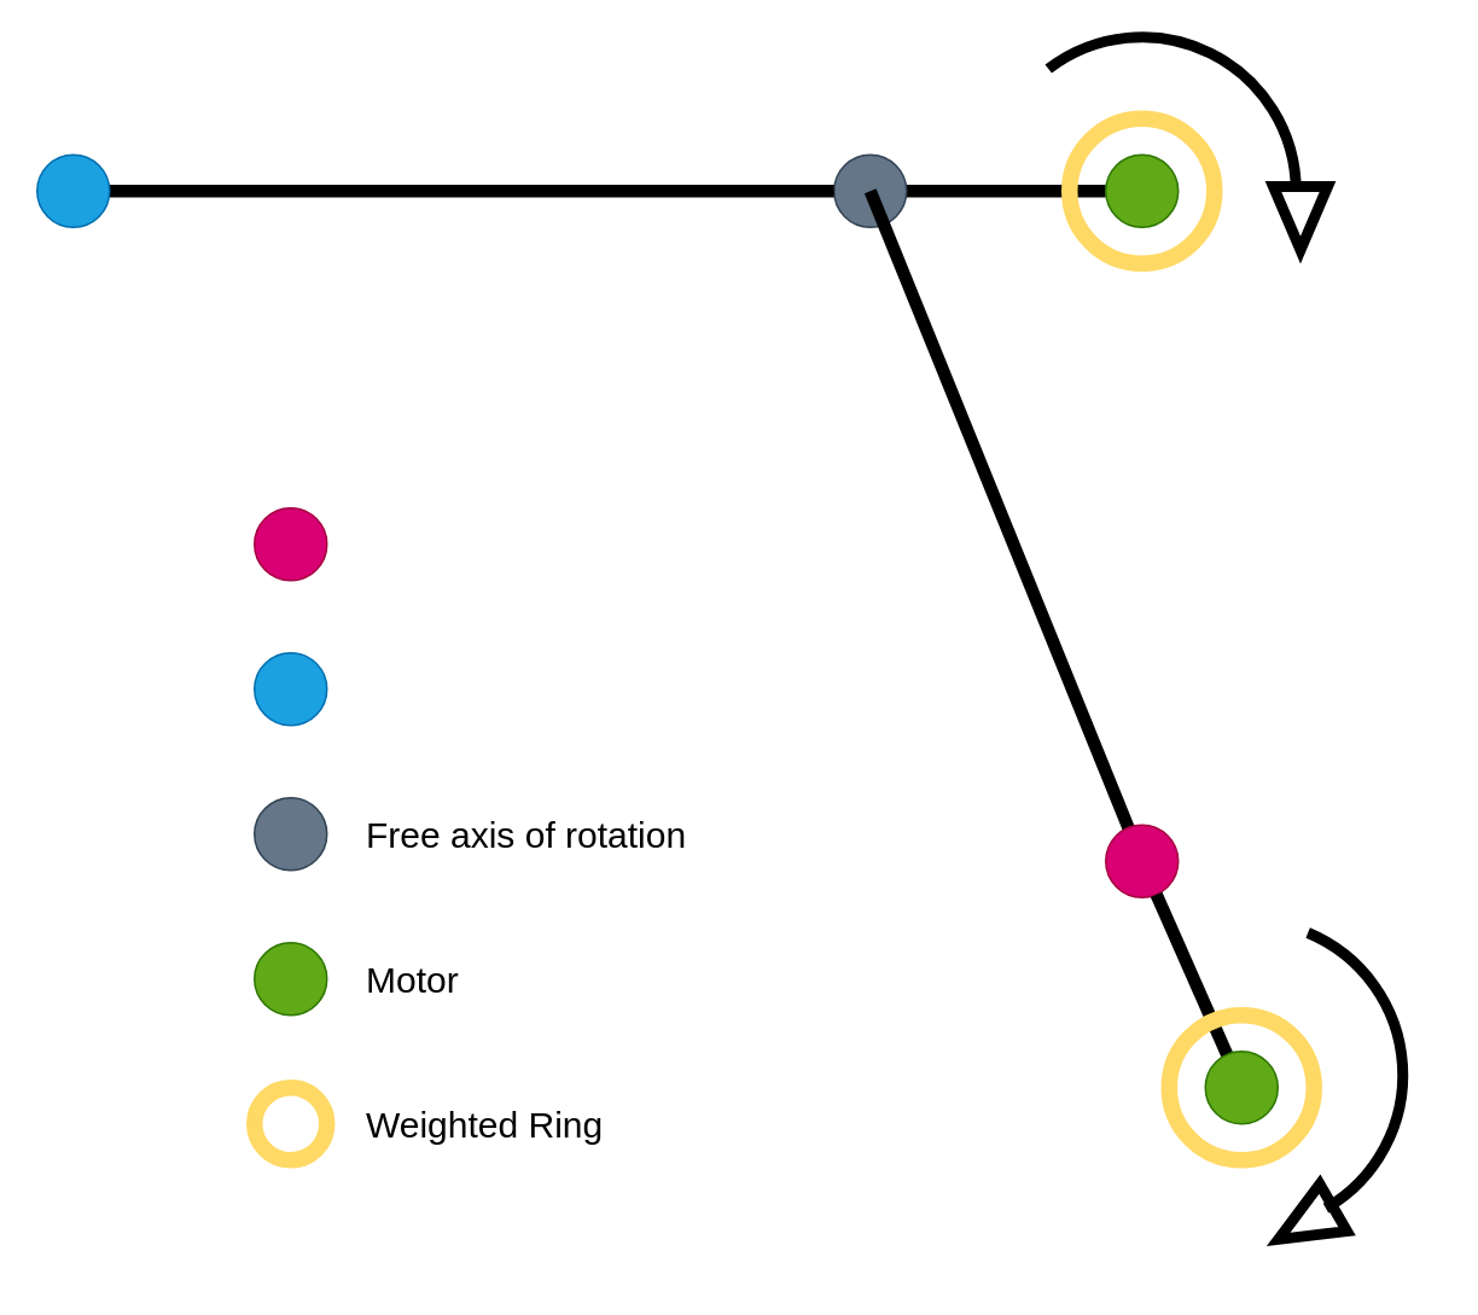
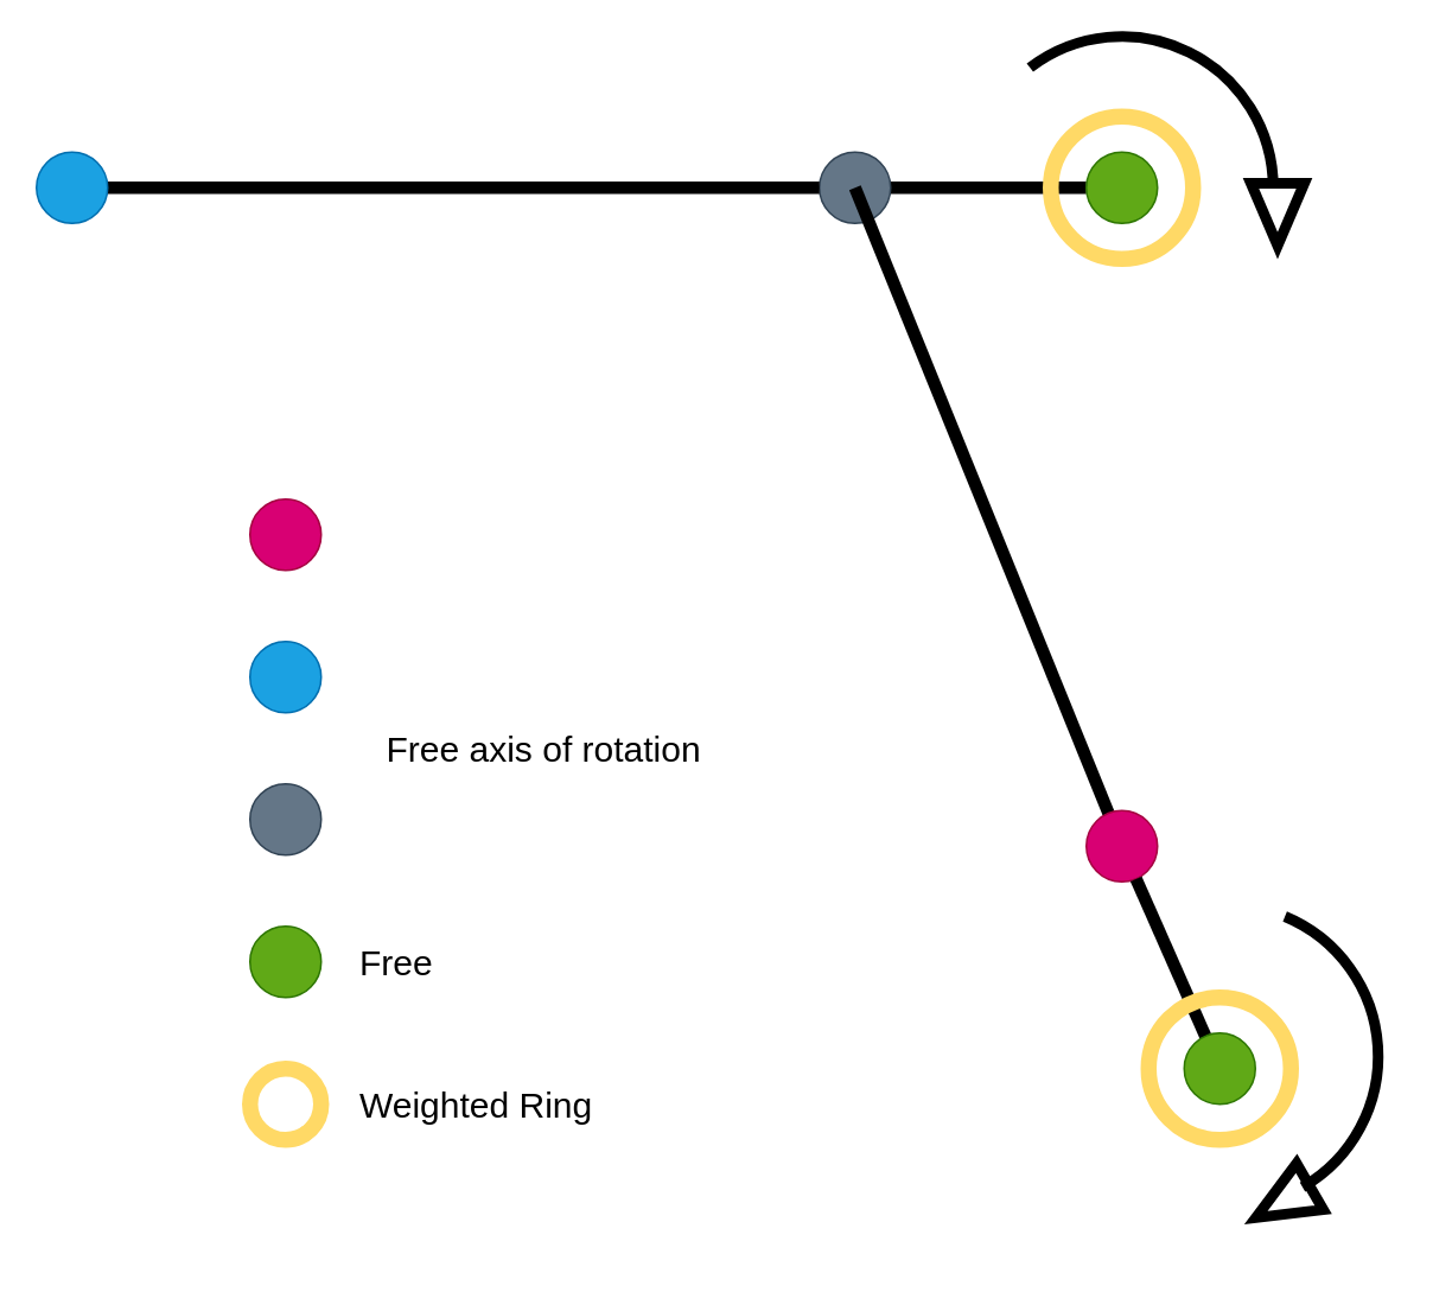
  <mxCell id="0" />
  <mxCell id="1" parent="0" />
  <mxCell id="2" value="" style="endArrow=none;html=1;rounded=0;fontSize=20;strokeColor=#000000;strokeWidth=7;startArrow=none;" edge="1" parent="1" source="15" target="10"><mxGeometry width="50" height="50" relative="1" as="geometry"><mxPoint x="320" y="105" as="sourcePoint" /><mxPoint x="690" y="145" as="targetPoint" /></mxGeometry></mxCell>
  <mxCell id="3" value="" style="ellipse;whiteSpace=wrap;html=1;aspect=fixed;fontSize=20;strokeColor=#FFD966;strokeWidth=9;fillColor=none;" vertex="1" parent="1"><mxGeometry x="590" y="65" width="80" height="80" as="geometry" /></mxCell>
  <mxCell id="4" value="" style="ellipse;whiteSpace=wrap;html=1;fillColor=#d80073;strokeColor=#A50040;fontColor=#ffffff;" parent="1" vertex="1"><mxGeometry x="140" y="280" width="40" height="40" as="geometry" /></mxCell>
  <mxCell id="5" value="" style="ellipse;whiteSpace=wrap;html=1;fillColor=#647687;strokeColor=#314354;fontColor=#ffffff;rotation=90;" parent="1" vertex="1"><mxGeometry x="140" y="440.001" width="40" height="40" as="geometry" /></mxCell>
  <mxCell id="6" value="" style="ellipse;whiteSpace=wrap;html=1;fillColor=#1ba1e2;strokeColor=#006EAF;fontColor=#ffffff;" parent="1" vertex="1"><mxGeometry x="140" y="360" width="40" height="40" as="geometry" /></mxCell>
  <mxCell id="7" value="" style="ellipse;whiteSpace=wrap;html=1;fillColor=#60a917;strokeColor=#2D7600;fontColor=#ffffff;" parent="1" vertex="1"><mxGeometry x="140" y="520" width="40" height="40" as="geometry" /></mxCell>
- <mxCell id="8" value="&lt;font style=&quot;font-size: 20px&quot;&gt;Motor&lt;br&gt;&lt;/font&gt;" style="text;html=1;strokeColor=none;fillColor=none;align=left;verticalAlign=middle;whiteSpace=wrap;rounded=0;" parent="1" vertex="1"><mxGeometry x="200" y="520" width="220" height="40" as="geometry" /></mxCell>
- <mxCell id="9" value="&lt;font style=&quot;font-size: 20px&quot;&gt;Free axis of rotation&lt;br&gt;&lt;/font&gt;" style="text;html=1;strokeColor=none;fillColor=none;align=left;verticalAlign=middle;whiteSpace=wrap;rounded=0;" parent="1" vertex="1"><mxGeometry x="200" y="440" width="220" height="40" as="geometry" /></mxCell>
+ <mxCell id="8" value="&lt;font style=&quot;font-size: 20px&quot;&gt;Free&lt;br&gt;&lt;/font&gt;" style="text;html=1;strokeColor=none;fillColor=none;align=left;verticalAlign=middle;whiteSpace=wrap;rounded=0;" parent="1" vertex="1"><mxGeometry x="200" y="520" width="220" height="40" as="geometry" /></mxCell>
+ <mxCell id="9" value="&lt;font style=&quot;font-size: 20px&quot;&gt;Free axis of rotation&lt;br&gt;&lt;/font&gt;" style="text;html=1;strokeColor=none;fillColor=none;align=left;verticalAlign=middle;whiteSpace=wrap;rounded=0;" parent="1" vertex="1"><mxGeometry x="215" y="400" width="220" height="40" as="geometry" /></mxCell>
  <mxCell id="10" value="" style="ellipse;whiteSpace=wrap;html=1;fillColor=#60a917;strokeColor=#2D7600;fontColor=#ffffff;" parent="1" vertex="1"><mxGeometry x="610" y="85" width="40" height="40" as="geometry" /></mxCell>
  <mxCell id="11" value="" style="ellipse;whiteSpace=wrap;html=1;aspect=fixed;fontSize=20;strokeColor=#FFD966;strokeWidth=9;fillColor=none;" vertex="1" parent="1"><mxGeometry x="140" y="600" width="40" height="40" as="geometry" /></mxCell>
  <mxCell id="12" value="&lt;font style=&quot;font-size: 20px&quot;&gt;Weighted Ring&lt;br&gt;&lt;/font&gt;" style="text;html=1;strokeColor=none;fillColor=none;align=left;verticalAlign=middle;whiteSpace=wrap;rounded=0;" vertex="1" parent="1"><mxGeometry x="200" y="600" width="220" height="40" as="geometry" /></mxCell>
  <mxCell id="13" value="" style="verticalLabelPosition=bottom;verticalAlign=top;html=1;shape=mxgraph.basic.arc;startAngle=0.896;endAngle=0.25;fontSize=20;strokeColor=#000000;strokeWidth=6;fillColor=none;" vertex="1" parent="1"><mxGeometry x="545" y="20" width="170" height="170" as="geometry" /></mxCell>
  <mxCell id="14" value="" style="triangle;whiteSpace=wrap;html=1;fontSize=20;strokeColor=#000000;strokeWidth=6;fillColor=none;rotation=90;" vertex="1" parent="1"><mxGeometry x="700" y="105" width="35" height="30" as="geometry" /></mxCell>
  <mxCell id="15" value="" style="ellipse;whiteSpace=wrap;html=1;fillColor=#647687;strokeColor=#314354;fontColor=#ffffff;rotation=90;" vertex="1" parent="1"><mxGeometry x="460" y="85.001" width="40" height="40" as="geometry" /></mxCell>
  <mxCell id="16" value="" style="endArrow=none;html=1;rounded=0;fontSize=20;strokeColor=#000000;strokeWidth=7;" edge="1" parent="1" source="17" target="15"><mxGeometry width="50" height="50" relative="1" as="geometry"><mxPoint x="70" y="105" as="sourcePoint" /><mxPoint x="610" y="105" as="targetPoint" /></mxGeometry></mxCell>
  <mxCell id="17" value="" style="ellipse;whiteSpace=wrap;html=1;fillColor=#1ba1e2;strokeColor=#006EAF;fontColor=#ffffff;" vertex="1" parent="1"><mxGeometry x="20" y="85" width="40" height="40" as="geometry" /></mxCell>
  <mxCell id="18" value="" style="endArrow=none;html=1;rounded=0;fontSize=20;strokeColor=#000000;strokeWidth=7;startArrow=none;" edge="1" parent="1" source="19"><mxGeometry width="50" height="50" relative="1" as="geometry"><mxPoint x="570" y="335" as="sourcePoint" /><mxPoint x="480" y="105" as="targetPoint" /></mxGeometry></mxCell>
  <mxCell id="19" value="" style="ellipse;whiteSpace=wrap;html=1;fillColor=#d80073;strokeColor=#A50040;fontColor=#ffffff;" parent="1" vertex="1"><mxGeometry x="610" y="455" width="40" height="40" as="geometry" /></mxCell>
  <mxCell id="20" value="" style="endArrow=none;html=1;rounded=0;fontSize=20;strokeColor=#000000;strokeWidth=7;startArrow=none;" edge="1" parent="1" target="22" source="19"><mxGeometry width="50" height="50" relative="1" as="geometry"><mxPoint x="660" y="570.001" as="sourcePoint" /><mxPoint x="850" y="610" as="targetPoint" /></mxGeometry></mxCell>
  <mxCell id="21" value="" style="ellipse;whiteSpace=wrap;html=1;aspect=fixed;fontSize=20;strokeColor=#FFD966;strokeWidth=9;fillColor=none;" vertex="1" parent="1"><mxGeometry x="645" y="560" width="80" height="80" as="geometry" /></mxCell>
  <mxCell id="22" value="" style="ellipse;whiteSpace=wrap;html=1;fillColor=#60a917;strokeColor=#2D7600;fontColor=#ffffff;" vertex="1" parent="1"><mxGeometry x="665" y="580" width="40" height="40" as="geometry" /></mxCell>
  <mxCell id="23" value="" style="group;rotation=60;" vertex="1" connectable="0" parent="1"><mxGeometry x="600" y="515" width="187.5" height="170" as="geometry" /></mxCell>
  <mxCell id="24" value="" style="verticalLabelPosition=bottom;verticalAlign=top;html=1;shape=mxgraph.basic.arc;startAngle=0.896;endAngle=0.25;fontSize=20;strokeColor=#000000;strokeWidth=6;fillColor=none;rotation=60;" vertex="1" parent="23"><mxGeometry x="4" y="-7" width="170" height="170" as="geometry" /></mxCell>
  <mxCell id="25" value="" style="triangle;whiteSpace=wrap;html=1;fontSize=20;strokeColor=#000000;strokeWidth=6;fillColor=none;rotation=150;" vertex="1" parent="23"><mxGeometry x="103" y="145" width="35" height="30" as="geometry" /></mxCell>
